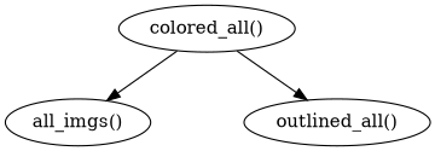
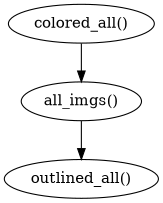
  digraph {
    nodesep=1
    "all_imgs()"
    "outlined_all()"
    "colored_all()"
-   "colored_all()" -> "outlined_all()"
+   "all_imgs()" -> "outlined_all()"
    "colored_all()" -> "all_imgs()"
  }
